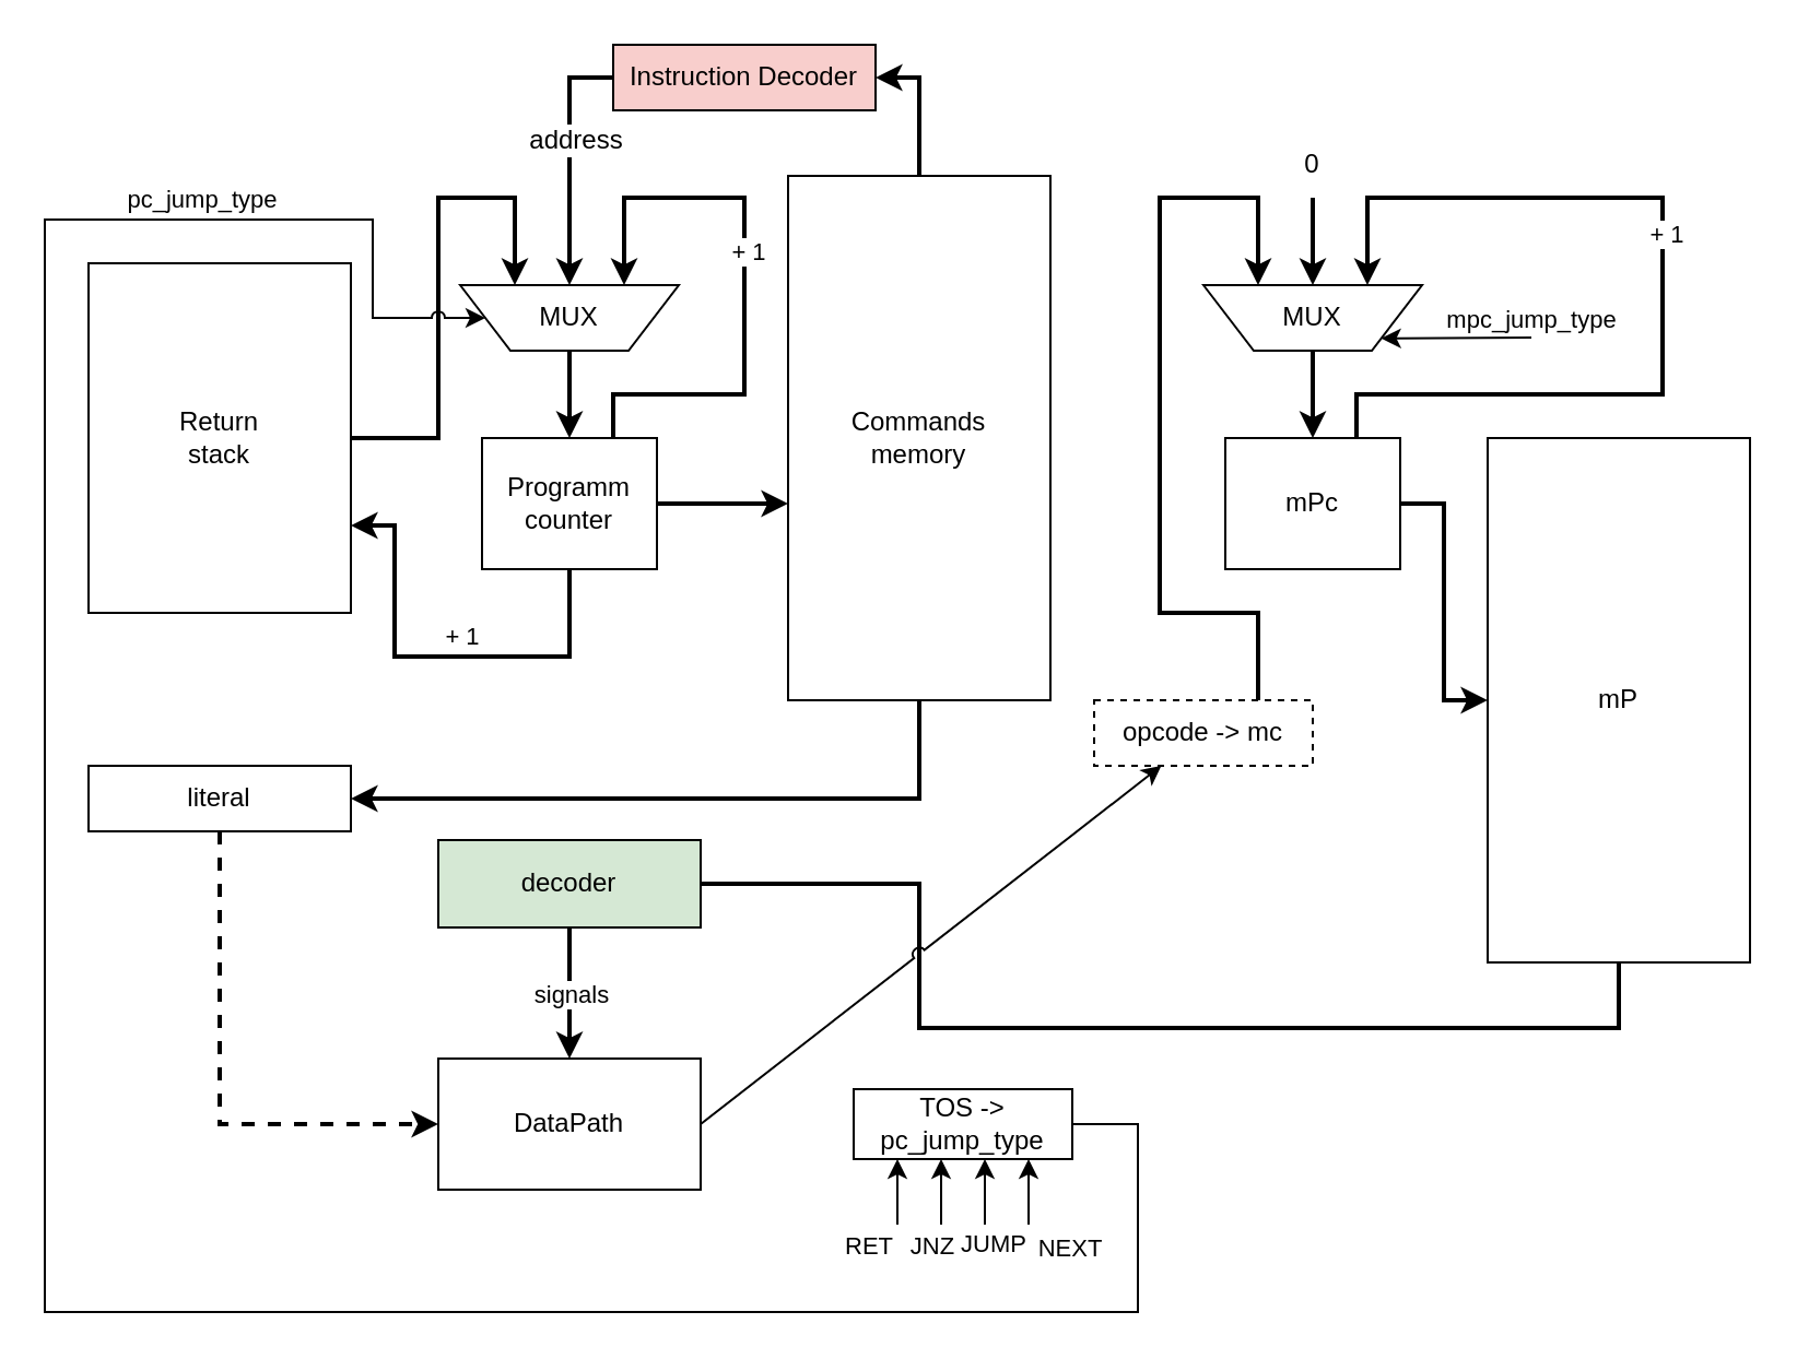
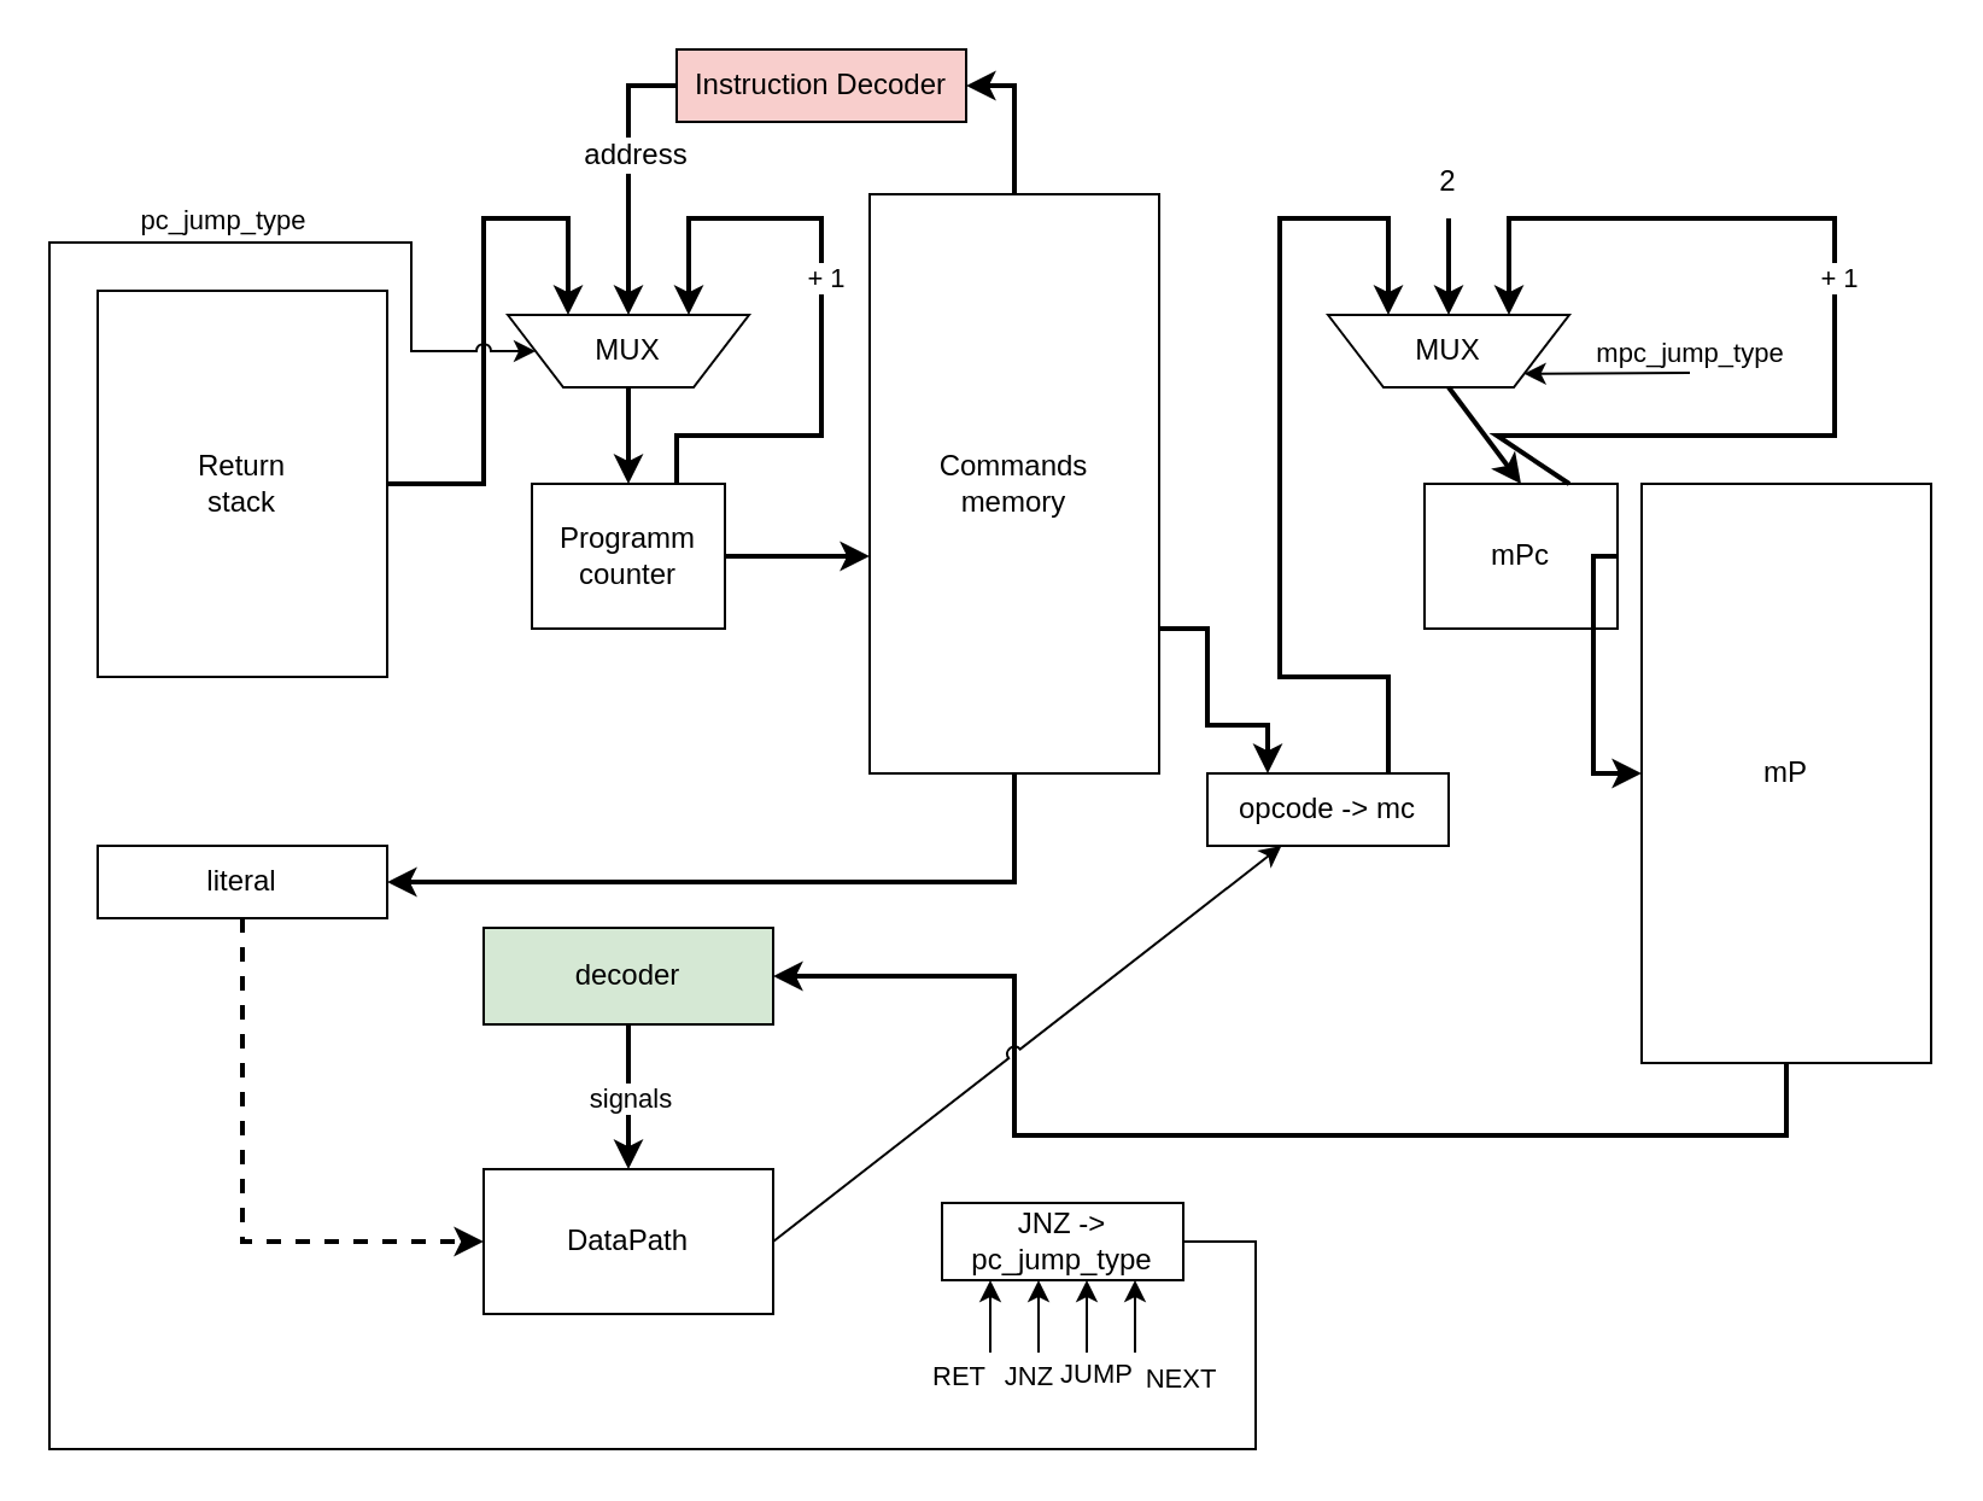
  <mxCell id="0" />
  <mxCell id="1" parent="0" />
  <mxCell id="2" value="DataPath" style="rounded=0;whiteSpace=wrap;html=1;" parent="1" vertex="1"><mxGeometry x="200" y="484" width="120" height="60" as="geometry" /></mxCell>
  <mxCell id="3" value="Return&lt;div&gt;stack&lt;/div&gt;" style="rounded=0;whiteSpace=wrap;html=1;" parent="1" vertex="1"><mxGeometry x="40" y="120" width="120" height="160" as="geometry" /></mxCell>
  <mxCell id="4" value="Commands&lt;div&gt;&lt;span style=&quot;background-color: initial;&quot;&gt;memory&lt;/span&gt;&lt;br&gt;&lt;/div&gt;" style="rounded=0;whiteSpace=wrap;html=1;" parent="1" vertex="1"><mxGeometry x="360" y="80" width="120" height="240" as="geometry" /></mxCell>
  <mxCell id="5" value="mP" style="rounded=0;whiteSpace=wrap;html=1;" parent="1" vertex="1"><mxGeometry x="680" y="200" width="120" height="240" as="geometry" /></mxCell>
- <mxCell id="6" value="mPc" style="rounded=0;whiteSpace=wrap;html=1;" parent="1" vertex="1"><mxGeometry x="560" y="200" width="80" height="60" as="geometry" /></mxCell>
+ <mxCell id="6" value="mPc" style="rounded=0;whiteSpace=wrap;html=1;" parent="1" vertex="1"><mxGeometry x="590" y="200" width="80" height="60" as="geometry" /></mxCell>
  <mxCell id="7" value="decoder" style="rounded=0;whiteSpace=wrap;html=1;fillColor=#d5e8d4;" parent="1" vertex="1"><mxGeometry x="200" y="384" width="120" height="40" as="geometry" /></mxCell>
  <mxCell id="8" value="Programm&lt;div&gt;counter&lt;/div&gt;" style="rounded=0;whiteSpace=wrap;html=1;" parent="1" vertex="1"><mxGeometry x="220" y="200" width="80" height="60" as="geometry" /></mxCell>
  <mxCell id="9" value="" style="endArrow=classic;html=1;rounded=0;exitX=1;exitY=0.5;exitDx=0;exitDy=0;entryX=0;entryY=0.5;entryDx=0;entryDy=0;strokeWidth=2;" parent="1" source="6" target="5" edge="1"><mxGeometry width="50" height="50" relative="1" as="geometry"><mxPoint x="390" y="490" as="sourcePoint" /><mxPoint x="440" y="440" as="targetPoint" /><Array as="points"><mxPoint x="660" y="230" /><mxPoint x="660" y="320" /></Array></mxGeometry></mxCell>
  <mxCell id="10" value="MUX" style="verticalLabelPosition=middle;verticalAlign=middle;html=1;shape=trapezoid;perimeter=trapezoidPerimeter;whiteSpace=wrap;size=0.23;arcSize=10;flipV=1;labelPosition=center;align=center;rotation=0;" parent="1" vertex="1"><mxGeometry x="550" y="130" width="100" height="30" as="geometry" /></mxCell>
  <mxCell id="11" value="" style="endArrow=classic;html=1;rounded=0;exitX=0.5;exitY=1;exitDx=0;exitDy=0;entryX=0.5;entryY=0;entryDx=0;entryDy=0;strokeWidth=2;" parent="1" source="10" target="6" edge="1"><mxGeometry width="50" height="50" relative="1" as="geometry"><mxPoint x="510" y="370" as="sourcePoint" /><mxPoint x="560" y="320" as="targetPoint" /></mxGeometry></mxCell>
- <mxCell id="12" value="" style="endArrow=none;html=1;rounded=0;exitX=0.5;exitY=1;exitDx=0;exitDy=0;entryX=1;entryY=0.5;entryDx=0;entryDy=0;strokeWidth=2;" parent="1" source="5" target="7" edge="1"><mxGeometry width="50" height="50" relative="1" as="geometry"><mxPoint x="510" y="370" as="sourcePoint" /><mxPoint x="560" y="320" as="targetPoint" /><Array as="points"><mxPoint x="740" y="470" /><mxPoint x="420" y="470" /><mxPoint x="420" y="404" /></Array></mxGeometry></mxCell>
+ <mxCell id="12" value="" style="endArrow=classic;html=1;rounded=0;exitX=0.5;exitY=1;exitDx=0;exitDy=0;entryX=1;entryY=0.5;entryDx=0;entryDy=0;strokeWidth=2;" parent="1" source="5" target="7" edge="1"><mxGeometry width="50" height="50" relative="1" as="geometry"><mxPoint x="510" y="370" as="sourcePoint" /><mxPoint x="560" y="320" as="targetPoint" /><Array as="points"><mxPoint x="740" y="470" /><mxPoint x="420" y="470" /><mxPoint x="420" y="404" /></Array></mxGeometry></mxCell>
  <mxCell id="13" value="" style="endArrow=classic;html=1;rounded=0;exitX=0.5;exitY=1;exitDx=0;exitDy=0;entryX=0.5;entryY=0;entryDx=0;entryDy=0;strokeWidth=2;" parent="1" source="7" target="2" edge="1"><mxGeometry relative="1" as="geometry"><mxPoint x="480" y="374" as="sourcePoint" /><mxPoint x="580" y="374" as="targetPoint" /></mxGeometry></mxCell>
  <mxCell id="14" value="signals" style="edgeLabel;resizable=0;html=1;align=center;verticalAlign=middle;" parent="13" connectable="0" vertex="1"><mxGeometry relative="1" as="geometry" /></mxCell>
  <mxCell id="15" value="" style="endArrow=classic;html=1;rounded=0;exitX=0.75;exitY=0;exitDx=0;exitDy=0;entryX=0.75;entryY=0;entryDx=0;entryDy=0;strokeWidth=2;" parent="1" source="6" target="10" edge="1"><mxGeometry width="50" height="50" relative="1" as="geometry"><mxPoint x="390" y="260" as="sourcePoint" /><mxPoint x="440" y="210" as="targetPoint" /><Array as="points"><mxPoint x="620" y="180" /><mxPoint x="760" y="180" /><mxPoint x="760" y="90" /><mxPoint x="625" y="90" /></Array></mxGeometry></mxCell>
  <mxCell id="16" value="+ 1" style="edgeLabel;html=1;align=center;verticalAlign=middle;resizable=0;points=[];" parent="15" vertex="1" connectable="0"><mxGeometry x="0.099" y="-1" relative="1" as="geometry"><mxPoint as="offset" /></mxGeometry></mxCell>
  <mxCell id="17" value="" style="endArrow=classic;html=1;rounded=0;entryX=0.5;entryY=0;entryDx=0;entryDy=0;exitX=0.5;exitY=1;exitDx=0;exitDy=0;strokeWidth=2;" parent="1" source="18" target="10" edge="1"><mxGeometry width="50" height="50" relative="1" as="geometry"><mxPoint x="600" y="90" as="sourcePoint" /><mxPoint x="560" y="140" as="targetPoint" /></mxGeometry></mxCell>
- <mxCell id="18" value="0" style="text;html=1;strokeColor=none;fillColor=none;align=center;verticalAlign=middle;whiteSpace=wrap;rounded=0;strokeWidth=2;" parent="1" vertex="1"><mxGeometry x="590" y="60" width="20" height="30" as="geometry" /></mxCell>
- <mxCell id="19" value="opcode -&amp;gt; mc" style="rounded=0;whiteSpace=wrap;html=1;dashed=1;" parent="1" vertex="1"><mxGeometry x="500" y="320" width="100" height="30" as="geometry" /></mxCell>
+ <mxCell id="18" value="2" style="text;html=1;strokeColor=none;fillColor=none;align=center;verticalAlign=middle;whiteSpace=wrap;rounded=0;strokeWidth=2;" parent="1" vertex="1"><mxGeometry x="590" y="60" width="20" height="30" as="geometry" /></mxCell>
+ <mxCell id="19" value="opcode -&amp;gt; mc" style="rounded=0;whiteSpace=wrap;html=1;" parent="1" vertex="1"><mxGeometry x="500" y="320" width="100" height="30" as="geometry" /></mxCell>
+ <mxCell id="20" value="" style="endArrow=classic;html=1;rounded=0;exitX=1;exitY=0.75;exitDx=0;exitDy=0;entryX=0.25;entryY=0;entryDx=0;entryDy=0;strokeWidth=2;" parent="1" source="4" target="19" edge="1"><mxGeometry width="50" height="50" relative="1" as="geometry"><mxPoint x="510" y="300" as="sourcePoint" /><mxPoint x="560" y="250" as="targetPoint" /><Array as="points"><mxPoint x="500" y="260" /><mxPoint x="500" y="300" /><mxPoint x="525" y="300" /></Array></mxGeometry></mxCell>
  <mxCell id="21" value="" style="endArrow=classic;html=1;rounded=0;exitX=0.75;exitY=0;exitDx=0;exitDy=0;entryX=0.25;entryY=0;entryDx=0;entryDy=0;strokeWidth=2;" parent="1" source="19" target="10" edge="1"><mxGeometry width="50" height="50" relative="1" as="geometry"><mxPoint x="510" y="300" as="sourcePoint" /><mxPoint x="560" y="250" as="targetPoint" /><Array as="points"><mxPoint x="575" y="280" /><mxPoint x="530" y="280" /><mxPoint x="530" y="90" /><mxPoint x="575" y="90" /></Array></mxGeometry></mxCell>
  <mxCell id="22" value="" style="endArrow=classic;html=1;rounded=0;exitX=1;exitY=0.5;exitDx=0;exitDy=0;entryX=0.25;entryY=0;entryDx=0;entryDy=0;strokeWidth=2;" parent="1" source="3" target="26" edge="1"><mxGeometry width="50" height="50" relative="1" as="geometry"><mxPoint x="430" y="310" as="sourcePoint" /><mxPoint x="480" y="260" as="targetPoint" /><Array as="points"><mxPoint x="200" y="200" /><mxPoint x="200" y="90" /><mxPoint x="235" y="90" /></Array></mxGeometry></mxCell>
- <mxCell id="23" value="" style="endArrow=classic;html=1;rounded=0;entryX=1;entryY=0.75;entryDx=0;entryDy=0;exitX=0.5;exitY=1;exitDx=0;exitDy=0;strokeWidth=2;" parent="1" source="8" target="3" edge="1"><mxGeometry width="50" height="50" relative="1" as="geometry"><mxPoint x="430" y="310" as="sourcePoint" /><mxPoint x="480" y="260" as="targetPoint" /><Array as="points"><mxPoint x="260" y="300" /><mxPoint x="180" y="300" /><mxPoint x="180" y="240" /></Array></mxGeometry></mxCell>
- <mxCell id="24" value="+ 1" style="edgeLabel;html=1;align=center;verticalAlign=middle;resizable=0;points=[];" parent="23" vertex="1" connectable="0"><mxGeometry x="0.036" y="1" relative="1" as="geometry"><mxPoint x="14" y="-11" as="offset" /></mxGeometry></mxCell>
  <mxCell id="25" value="" style="endArrow=classic;html=1;rounded=0;exitX=1;exitY=0.5;exitDx=0;exitDy=0;strokeWidth=2;" parent="1" source="8" edge="1"><mxGeometry width="50" height="50" relative="1" as="geometry"><mxPoint x="430" y="340" as="sourcePoint" /><mxPoint x="360" y="230" as="targetPoint" /><Array as="points" /></mxGeometry></mxCell>
  <mxCell id="26" value="MUX" style="verticalLabelPosition=middle;verticalAlign=middle;html=1;shape=trapezoid;perimeter=trapezoidPerimeter;whiteSpace=wrap;size=0.23;arcSize=10;flipV=1;labelPosition=center;align=center;rotation=0;" parent="1" vertex="1"><mxGeometry x="210" y="130" width="100" height="30" as="geometry" /></mxCell>
  <mxCell id="27" value="" style="endArrow=classic;html=1;rounded=0;exitX=0.75;exitY=0;exitDx=0;exitDy=0;entryX=0.75;entryY=0;entryDx=0;entryDy=0;strokeWidth=2;" parent="1" source="8" target="26" edge="1"><mxGeometry width="50" height="50" relative="1" as="geometry"><mxPoint x="280" y="200" as="sourcePoint" /><mxPoint x="285" y="130" as="targetPoint" /><Array as="points"><mxPoint x="280" y="180" /><mxPoint x="340" y="180" /><mxPoint x="340" y="90" /><mxPoint x="285" y="90" /></Array></mxGeometry></mxCell>
  <mxCell id="28" value="+ 1" style="edgeLabel;html=1;align=center;verticalAlign=middle;resizable=0;points=[];" parent="27" vertex="1" connectable="0"><mxGeometry x="0.099" y="-1" relative="1" as="geometry"><mxPoint as="offset" /></mxGeometry></mxCell>
  <mxCell id="29" value="" style="endArrow=classic;html=1;rounded=0;exitX=0.5;exitY=1;exitDx=0;exitDy=0;entryX=0.5;entryY=0;entryDx=0;entryDy=0;strokeWidth=2;" parent="1" source="26" target="8" edge="1"><mxGeometry width="50" height="50" relative="1" as="geometry"><mxPoint x="610" y="170" as="sourcePoint" /><mxPoint x="610" y="210" as="targetPoint" /></mxGeometry></mxCell>
  <mxCell id="30" value="Instruction Decoder" style="rounded=0;whiteSpace=wrap;html=1;fillColor=#f8cecc;" parent="1" vertex="1"><mxGeometry x="280" y="20" width="120" height="30" as="geometry" /></mxCell>
  <mxCell id="31" value="" style="endArrow=classic;html=1;rounded=0;entryX=1;entryY=0.5;entryDx=0;entryDy=0;exitX=0.5;exitY=0;exitDx=0;exitDy=0;strokeWidth=2;" parent="1" source="4" target="30" edge="1"><mxGeometry width="50" height="50" relative="1" as="geometry"><mxPoint x="390" y="190" as="sourcePoint" /><mxPoint x="440" y="140" as="targetPoint" /><Array as="points"><mxPoint x="420" y="35" /></Array></mxGeometry></mxCell>
  <mxCell id="32" value="" style="endArrow=classic;html=1;rounded=0;exitX=0;exitY=0.5;exitDx=0;exitDy=0;entryX=0.5;entryY=0;entryDx=0;entryDy=0;strokeWidth=2;" parent="1" source="30" target="26" edge="1"><mxGeometry width="50" height="50" relative="1" as="geometry"><mxPoint x="390" y="180" as="sourcePoint" /><mxPoint x="440" y="130" as="targetPoint" /><Array as="points"><mxPoint x="260" y="35" /></Array></mxGeometry></mxCell>
  <mxCell id="33" value="&lt;span style=&quot;font-size: 12px;&quot;&gt;address&lt;/span&gt;" style="edgeLabel;html=1;align=center;verticalAlign=middle;resizable=0;points=[];" parent="32" vertex="1" connectable="0"><mxGeometry x="-0.164" y="2" relative="1" as="geometry"><mxPoint as="offset" /></mxGeometry></mxCell>
  <mxCell id="34" value="" style="endArrow=classic;html=1;rounded=0;exitX=0.5;exitY=1;exitDx=0;exitDy=0;entryX=1;entryY=0.5;entryDx=0;entryDy=0;strokeWidth=2;" parent="1" source="4" target="35" edge="1"><mxGeometry width="50" height="50" relative="1" as="geometry"><mxPoint x="600" y="440" as="sourcePoint" /><mxPoint x="650" y="390" as="targetPoint" /><Array as="points"><mxPoint x="420" y="365" /></Array></mxGeometry></mxCell>
  <mxCell id="35" value="literal" style="rounded=0;whiteSpace=wrap;html=1;" parent="1" vertex="1"><mxGeometry x="40" y="350" width="120" height="30" as="geometry" /></mxCell>
  <mxCell id="36" value="" style="endArrow=classic;html=1;rounded=0;exitX=0.5;exitY=1;exitDx=0;exitDy=0;entryX=0;entryY=0.5;entryDx=0;entryDy=0;strokeWidth=2;dashed=1;" parent="1" source="35" target="2" edge="1"><mxGeometry width="50" height="50" relative="1" as="geometry"><mxPoint x="600" y="440" as="sourcePoint" /><mxPoint x="650" y="390" as="targetPoint" /><Array as="points"><mxPoint x="100" y="514" /></Array></mxGeometry></mxCell>
  <mxCell id="37" value="" style="endArrow=classic;html=1;rounded=0;entryX=1;entryY=1;entryDx=0;entryDy=0;" parent="1" target="10" edge="1"><mxGeometry width="50" height="50" relative="1" as="geometry"><mxPoint x="700" y="154" as="sourcePoint" /><mxPoint x="420" y="210" as="targetPoint" /></mxGeometry></mxCell>
  <mxCell id="38" value="mpc_jump_type" style="edgeLabel;html=1;align=center;verticalAlign=middle;resizable=0;points=[];" parent="37" vertex="1" connectable="0"><mxGeometry x="-0.34" y="-1" relative="1" as="geometry"><mxPoint x="23" y="-8" as="offset" /></mxGeometry></mxCell>
  <mxCell id="39" value="" style="endArrow=classic;html=1;rounded=0;entryX=0;entryY=0.5;entryDx=0;entryDy=0;jumpStyle=arc;exitX=1;exitY=0.5;exitDx=0;exitDy=0;" parent="1" source="42" target="26" edge="1"><mxGeometry width="50" height="50" relative="1" as="geometry"><mxPoint x="110" y="100" as="sourcePoint" /><mxPoint x="190" y="180" as="targetPoint" /><Array as="points"><mxPoint x="520" y="514" /><mxPoint x="520" y="600" /><mxPoint x="20" y="600" /><mxPoint x="20" y="100" /><mxPoint x="170" y="100" /><mxPoint x="170" y="145" /></Array></mxGeometry></mxCell>
  <mxCell id="40" value="pc_jump_type" style="edgeLabel;html=1;align=center;verticalAlign=middle;resizable=0;points=[];" parent="39" vertex="1" connectable="0"><mxGeometry x="-0.755" y="-2" relative="1" as="geometry"><mxPoint x="-378" y="-508" as="offset" /></mxGeometry></mxCell>
  <mxCell id="41" value="" style="endArrow=classic;html=1;rounded=0;jumpStyle=arc;exitX=1;exitY=0.5;exitDx=0;exitDy=0;" parent="1" source="2" target="19" edge="1"><mxGeometry width="50" height="50" relative="1" as="geometry"><mxPoint x="320" y="390" as="sourcePoint" /><mxPoint x="360" y="514" as="targetPoint" /></mxGeometry></mxCell>
- <mxCell id="42" value="TOS -&amp;gt; pc_jump_type" style="rounded=0;whiteSpace=wrap;html=1;" parent="1" vertex="1"><mxGeometry x="390" y="498" width="100" height="32" as="geometry" /></mxCell>
+ <mxCell id="42" value="JNZ -&amp;gt; pc_jump_type" style="rounded=0;whiteSpace=wrap;html=1;" parent="1" vertex="1"><mxGeometry x="390" y="498" width="100" height="32" as="geometry" /></mxCell>
  <mxCell id="43" value="" style="endArrow=classic;html=1;rounded=0;jumpStyle=arc;" parent="1" edge="1"><mxGeometry width="50" height="50" relative="1" as="geometry"><mxPoint x="430" y="560" as="sourcePoint" /><mxPoint x="430" y="530" as="targetPoint" /></mxGeometry></mxCell>
  <mxCell id="44" value="JNZ" style="edgeLabel;html=1;align=center;verticalAlign=middle;resizable=0;points=[];" parent="43" vertex="1" connectable="0"><mxGeometry x="-0.485" y="-1" relative="1" as="geometry"><mxPoint x="-6" y="17" as="offset" /></mxGeometry></mxCell>
  <mxCell id="45" value="" style="endArrow=classic;html=1;rounded=0;jumpStyle=arc;" parent="1" edge="1"><mxGeometry width="50" height="50" relative="1" as="geometry"><mxPoint x="450" y="560" as="sourcePoint" /><mxPoint x="450" y="530" as="targetPoint" /></mxGeometry></mxCell>
  <mxCell id="46" value="JUMP" style="edgeLabel;html=1;align=center;verticalAlign=middle;resizable=0;points=[];" parent="45" vertex="1" connectable="0"><mxGeometry x="-0.763" y="1" relative="1" as="geometry"><mxPoint x="4" y="12" as="offset" /></mxGeometry></mxCell>
  <mxCell id="47" value="" style="endArrow=classic;html=1;rounded=0;jumpStyle=arc;" parent="1" edge="1"><mxGeometry width="50" height="50" relative="1" as="geometry"><mxPoint x="470" y="560" as="sourcePoint" /><mxPoint x="470" y="530" as="targetPoint" /></mxGeometry></mxCell>
  <mxCell id="48" value="NEXT" style="edgeLabel;html=1;align=center;verticalAlign=middle;resizable=0;points=[];" parent="47" vertex="1" connectable="0"><mxGeometry x="-0.8" relative="1" as="geometry"><mxPoint x="18" y="13" as="offset" /></mxGeometry></mxCell>
  <mxCell id="49" value="" style="endArrow=classic;html=1;rounded=0;jumpStyle=arc;" parent="1" edge="1"><mxGeometry width="50" height="50" relative="1" as="geometry"><mxPoint x="410" y="560" as="sourcePoint" /><mxPoint x="410" y="530" as="targetPoint" /></mxGeometry></mxCell>
  <mxCell id="50" value="RET" style="edgeLabel;html=1;align=center;verticalAlign=middle;resizable=0;points=[];" parent="49" vertex="1" connectable="0"><mxGeometry x="-0.8" relative="1" as="geometry"><mxPoint x="-14" y="12" as="offset" /></mxGeometry></mxCell>
